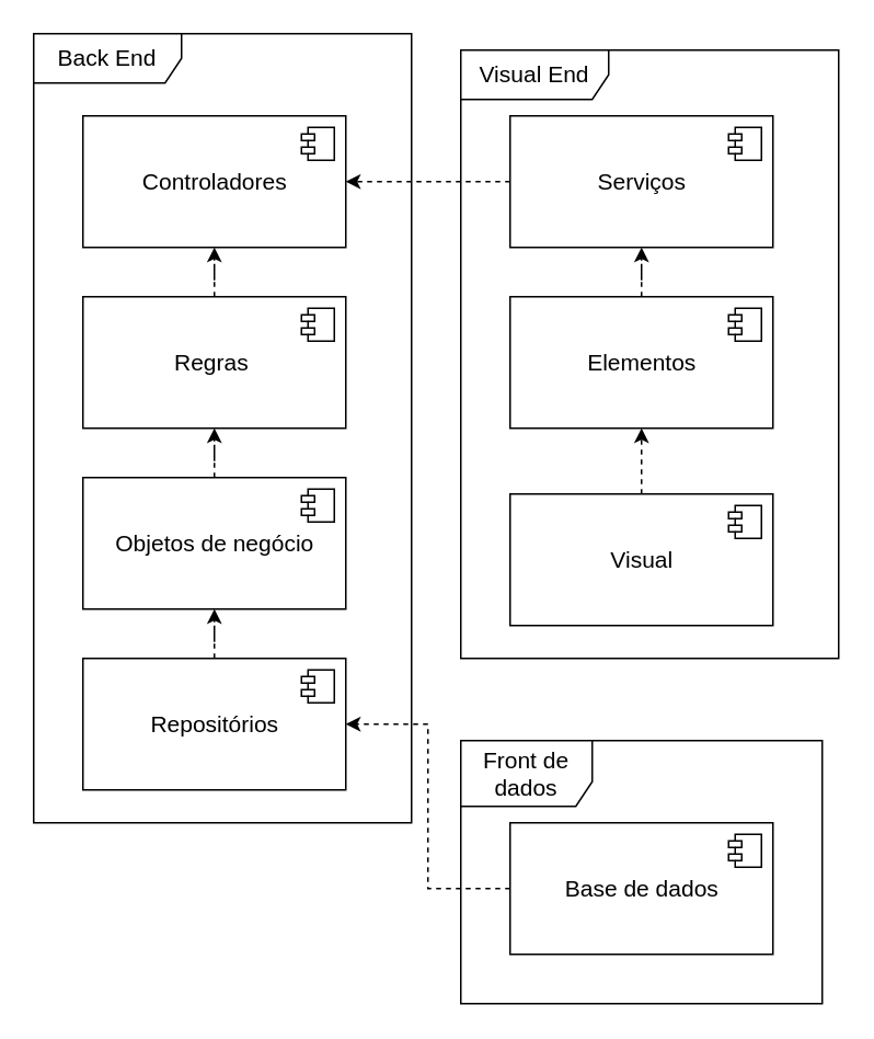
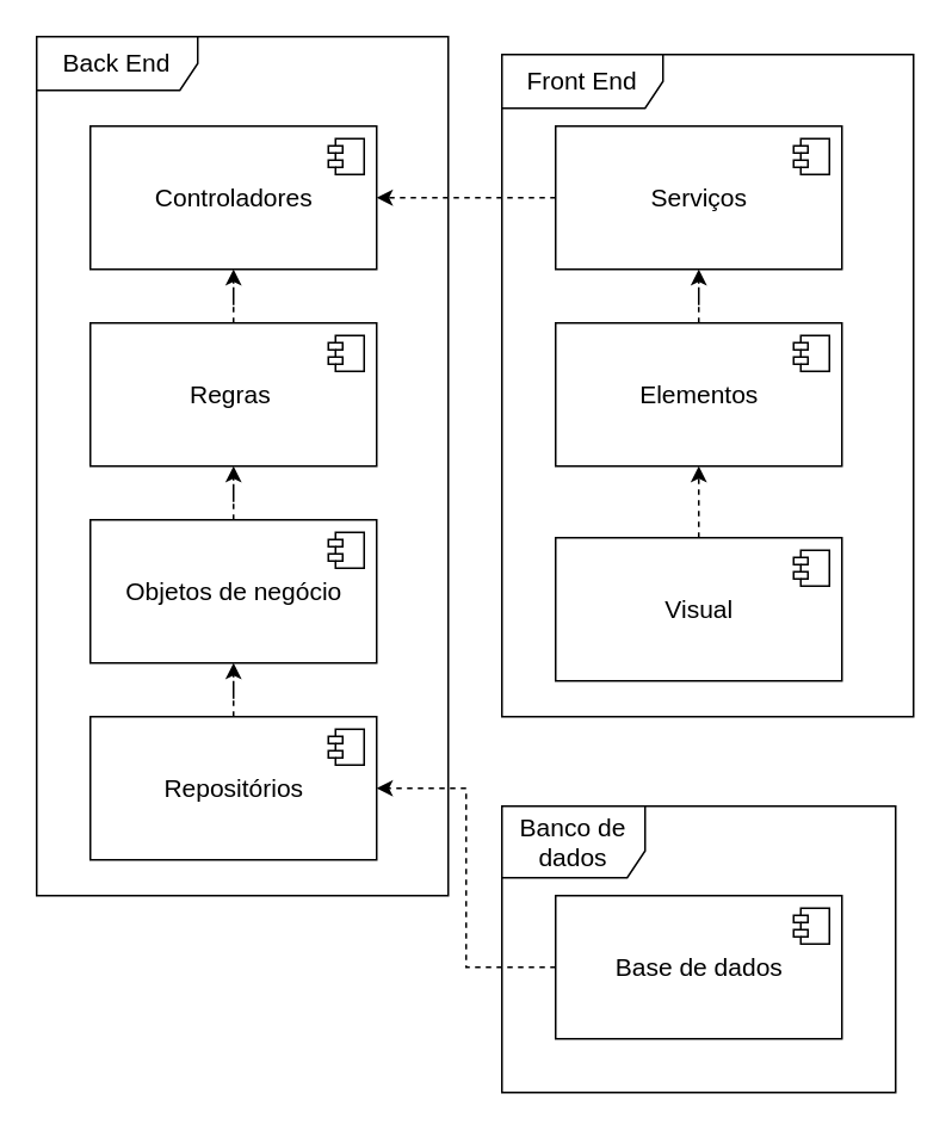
  <mxCell id="0" />
  <mxCell id="1" parent="0" />
  <mxCell id="2" style="edgeStyle=orthogonalEdgeStyle;rounded=0;orthogonalLoop=1;jettySize=auto;html=1;entryX=0.5;entryY=1;entryDx=0;entryDy=0;dashed=1;fontSize=14;" edge="1" parent="1" source="3" target="6"><mxGeometry relative="1" as="geometry" /></mxCell>
  <mxCell id="3" value="Visual" style="html=1;dropTarget=0;fontSize=14;" vertex="1" parent="1"><mxGeometry x="310" y="300" width="160" height="80" as="geometry" /></mxCell>
  <mxCell id="4" value="" style="shape=module;jettyWidth=8;jettyHeight=4;fontSize=14;" vertex="1" parent="3"><mxGeometry x="1" width="20" height="20" relative="1" as="geometry"><mxPoint x="-27" y="7" as="offset" /></mxGeometry></mxCell>
  <mxCell id="5" style="edgeStyle=orthogonalEdgeStyle;rounded=0;orthogonalLoop=1;jettySize=auto;html=1;entryX=0.5;entryY=1;entryDx=0;entryDy=0;dashed=1;fontSize=14;" edge="1" parent="1" source="6" target="9"><mxGeometry relative="1" as="geometry" /></mxCell>
  <mxCell id="6" value="Elementos" style="html=1;dropTarget=0;fontSize=14;" vertex="1" parent="1"><mxGeometry x="310" y="180" width="160" height="80" as="geometry" /></mxCell>
  <mxCell id="7" value="" style="shape=module;jettyWidth=8;jettyHeight=4;fontSize=14;" vertex="1" parent="6"><mxGeometry x="1" width="20" height="20" relative="1" as="geometry"><mxPoint x="-27" y="7" as="offset" /></mxGeometry></mxCell>
  <mxCell id="8" style="edgeStyle=orthogonalEdgeStyle;rounded=0;orthogonalLoop=1;jettySize=auto;html=1;dashed=1;fontSize=14;" edge="1" parent="1" source="9" target="11"><mxGeometry relative="1" as="geometry" /></mxCell>
  <mxCell id="9" value="Serviços" style="html=1;dropTarget=0;fontSize=14;" vertex="1" parent="1"><mxGeometry x="310" y="70" width="160" height="80" as="geometry" /></mxCell>
  <mxCell id="10" value="" style="shape=module;jettyWidth=8;jettyHeight=4;fontSize=14;" vertex="1" parent="9"><mxGeometry x="1" width="20" height="20" relative="1" as="geometry"><mxPoint x="-27" y="7" as="offset" /></mxGeometry></mxCell>
  <mxCell id="11" value="Controladores" style="html=1;dropTarget=0;fontSize=14;" vertex="1" parent="1"><mxGeometry x="50" y="70" width="160" height="80" as="geometry" /></mxCell>
  <mxCell id="12" value="" style="shape=module;jettyWidth=8;jettyHeight=4;fontSize=14;" vertex="1" parent="11"><mxGeometry x="1" width="20" height="20" relative="1" as="geometry"><mxPoint x="-27" y="7" as="offset" /></mxGeometry></mxCell>
  <mxCell id="13" style="edgeStyle=orthogonalEdgeStyle;rounded=0;orthogonalLoop=1;jettySize=auto;html=1;entryX=0.5;entryY=1;entryDx=0;entryDy=0;dashed=1;fontSize=14;" edge="1" parent="1" source="14" target="11"><mxGeometry relative="1" as="geometry" /></mxCell>
  <mxCell id="14" value="&lt;p class=&quot;tm6&quot;&gt;&lt;span class=&quot;tm7&quot;&gt;Regras&amp;nbsp;&lt;/span&gt;&lt;/p&gt;" style="html=1;dropTarget=0;fontSize=14;" vertex="1" parent="1"><mxGeometry x="50" y="180" width="160" height="80" as="geometry" /></mxCell>
  <mxCell id="15" value="" style="shape=module;jettyWidth=8;jettyHeight=4;fontSize=14;" vertex="1" parent="14"><mxGeometry x="1" width="20" height="20" relative="1" as="geometry"><mxPoint x="-27" y="7" as="offset" /></mxGeometry></mxCell>
  <mxCell id="16" style="edgeStyle=orthogonalEdgeStyle;rounded=0;orthogonalLoop=1;jettySize=auto;html=1;entryX=0.5;entryY=1;entryDx=0;entryDy=0;dashed=1;fontSize=14;" edge="1" parent="1" source="17" target="14"><mxGeometry relative="1" as="geometry" /></mxCell>
  <mxCell id="17" value="&lt;p class=&quot;Normal&quot;&gt;Objetos de negócio&lt;/p&gt;" style="html=1;dropTarget=0;fontSize=14;" vertex="1" parent="1"><mxGeometry x="50" y="290" width="160" height="80" as="geometry" /></mxCell>
  <mxCell id="18" value="" style="shape=module;jettyWidth=8;jettyHeight=4;fontSize=14;" vertex="1" parent="17"><mxGeometry x="1" width="20" height="20" relative="1" as="geometry"><mxPoint x="-27" y="7" as="offset" /></mxGeometry></mxCell>
  <mxCell id="19" style="edgeStyle=orthogonalEdgeStyle;rounded=0;orthogonalLoop=1;jettySize=auto;html=1;entryX=0.5;entryY=1;entryDx=0;entryDy=0;dashed=1;fontSize=14;" edge="1" parent="1" source="20" target="17"><mxGeometry relative="1" as="geometry" /></mxCell>
  <mxCell id="20" value="Repositórios" style="html=1;dropTarget=0;fontSize=14;" vertex="1" parent="1"><mxGeometry x="50" y="400" width="160" height="80" as="geometry" /></mxCell>
  <mxCell id="21" value="" style="shape=module;jettyWidth=8;jettyHeight=4;fontSize=14;" vertex="1" parent="20"><mxGeometry x="1" width="20" height="20" relative="1" as="geometry"><mxPoint x="-27" y="7" as="offset" /></mxGeometry></mxCell>
  <mxCell id="22" style="edgeStyle=orthogonalEdgeStyle;rounded=0;orthogonalLoop=1;jettySize=auto;html=1;entryX=1;entryY=0.5;entryDx=0;entryDy=0;dashed=1;fontSize=14;" edge="1" parent="1" source="24" target="20"><mxGeometry relative="1" as="geometry" /></mxCell>
- <mxCell id="23" value="Visual End" style="shape=umlFrame;whiteSpace=wrap;html=1;fontSize=14;width=90;height=30;" vertex="1" parent="1"><mxGeometry x="280" y="30" width="230" height="370" as="geometry" /></mxCell>
+ <mxCell id="23" value="Front End" style="shape=umlFrame;whiteSpace=wrap;html=1;fontSize=14;width=90;height=30;" vertex="1" parent="1"><mxGeometry x="280" y="30" width="230" height="370" as="geometry" /></mxCell>
  <mxCell id="24" value="Base de dados" style="html=1;dropTarget=0;fontSize=14;" vertex="1" parent="1"><mxGeometry x="310" y="500" width="160" height="80" as="geometry" /></mxCell>
  <mxCell id="25" value="" style="shape=module;jettyWidth=8;jettyHeight=4;fontSize=14;" vertex="1" parent="24"><mxGeometry x="1" width="20" height="20" relative="1" as="geometry"><mxPoint x="-27" y="7" as="offset" /></mxGeometry></mxCell>
  <mxCell id="26" value="Back End" style="shape=umlFrame;whiteSpace=wrap;html=1;fontSize=14;width=90;height=30;" vertex="1" parent="1"><mxGeometry x="20" y="20" width="230" height="480" as="geometry" /></mxCell>
- <mxCell id="27" value="Front de dados" style="shape=umlFrame;whiteSpace=wrap;html=1;fontSize=14;width=80;height=40;" vertex="1" parent="1"><mxGeometry x="280" y="450" width="220" height="160" as="geometry" /></mxCell>
+ <mxCell id="27" value="Banco de dados" style="shape=umlFrame;whiteSpace=wrap;html=1;fontSize=14;width=80;height=40;" vertex="1" parent="1"><mxGeometry x="280" y="450" width="220" height="160" as="geometry" /></mxCell>
